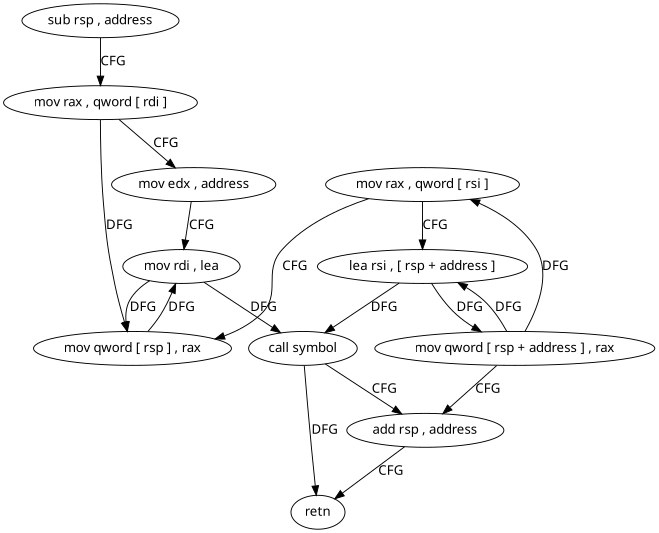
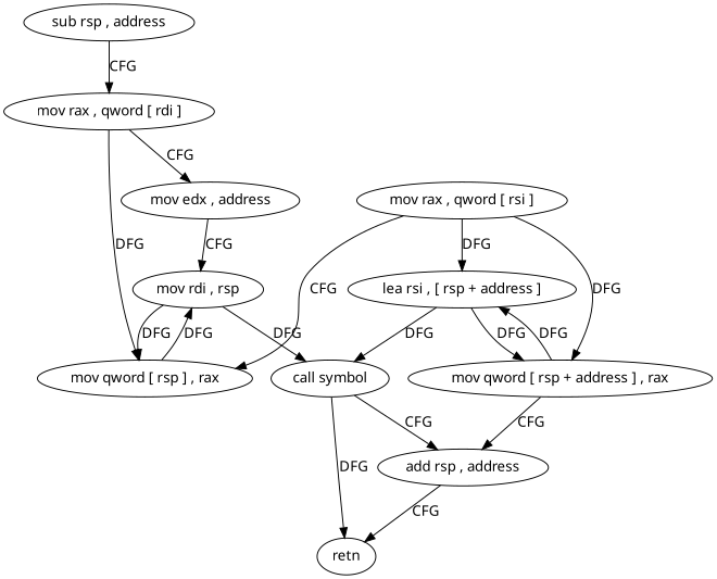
  digraph {
    fontname="Noto Sans"
    node [fontname="Noto Sans"]
    edge [fontname="Noto Sans"]
    n1 [label="sub rsp , address"]
    n2 [label="mov rax , qword [ rdi ]"]
    n3 [label="mov edx , address"]
    n4 [label="mov qword [ rsp ] , rax"]
-   n5 [label="mov rdi , lea"]
+   n5 [label="mov rdi , rsp"]
    n6 [label="call symbol"]
    n7 [label="add rsp , address"]
    n8 [label=retn]
    n9 [label="mov rax , qword [ rsi ]"]
    n10 [label="lea rsi , [ rsp + address ]"]
    n11 [label="mov qword [ rsp + address ] , rax"]
    n1 -> n2 [label=CFG]
    n2 -> n3 [label=CFG]
    n2 -> n4 [label=DFG]
    n3 -> n5 [label=CFG]
    n4 -> n5 [label=DFG]
    n5 -> n4 [label=DFG]
    n5 -> n6 [label=DFG]
    n6 -> n7 [label=CFG]
    n6 -> n8 [label=DFG]
    n7 -> n8 [label=CFG]
    n9 -> n4 [label=CFG]
-   n9 -> n10 [label=CFG]
-   n11 -> n9 [label=DFG]
+   n9 -> n10 [label=DFG]
+   n9 -> n11 [label=DFG]
    n10 -> n6 [label=DFG]
    n10 -> n11 [label=DFG]
    n11 -> n7 [label=CFG]
    n11 -> n10 [label=DFG]
  }
